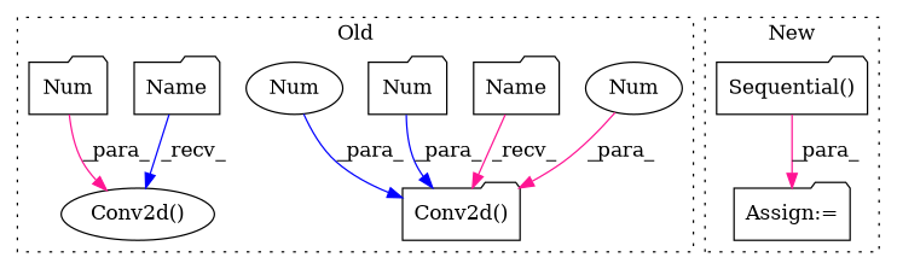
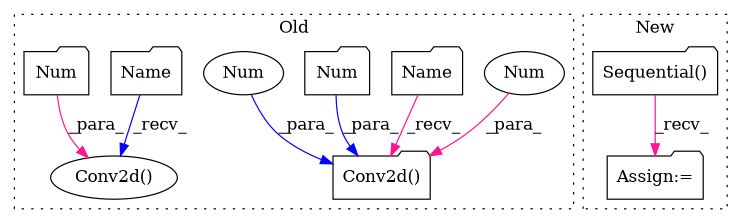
  digraph {
    node [a=76 l=1 shape=folder]
    edge [color=deeppink]
    n1 [a=75 l="10,13" label="Conv2d()" s="4577,4635"]
    n2 [label=Num s=4628]
    n3 [label=Num s=4634 shape=ellipse]
    n4 [a=75 l="10,70" label="Conv2d()" s="4743,4821" shape=ellipse]
    n5 [label=Num s=4631 shape=ellipse]
    n6 [label=Num s=4820]
    n7 [a=87 l=2 label=Name s=4743]
    n8 [a=87 l=2 label=Name s=4577]
    n9 [a=75 l="14,7" label="Sequential()" s="2982,2997"]
    n10 [a=68 l=3 label="Assign:=" s=2979]
    subgraph cluster_1 {
      label=Old
      style=dotted
      n1
      n2
      n3
      n4
      n5
      n6
      n7
      n8
    }
    subgraph cluster_2 {
      label=New
      style=dotted
      n9
      n10
    }
    n2 -> n1 [label=_para_ color=blue]
    n3 -> n1 [label=_para_ color=blue]
    n5 -> n1 [label=_para_]
    n6 -> n4 [label=_para_]
    n7 -> n4 [label=_recv_ color=blue]
    n8 -> n1 [label=_recv_]
-   n9 -> n10 [label=_para_]
+   n9 -> n10 [label=_recv_]
  }
